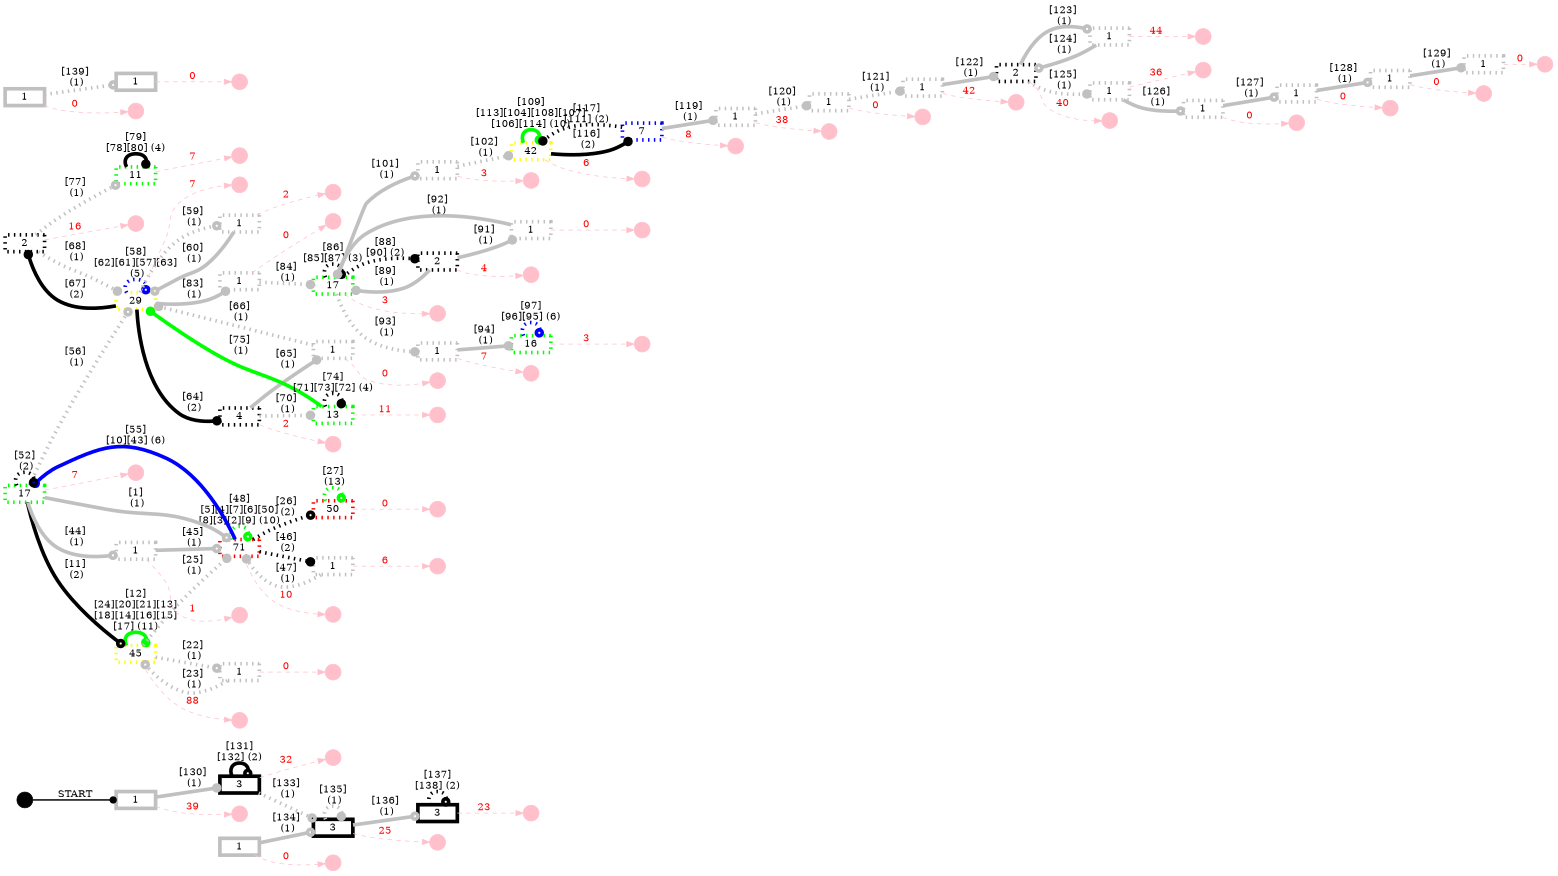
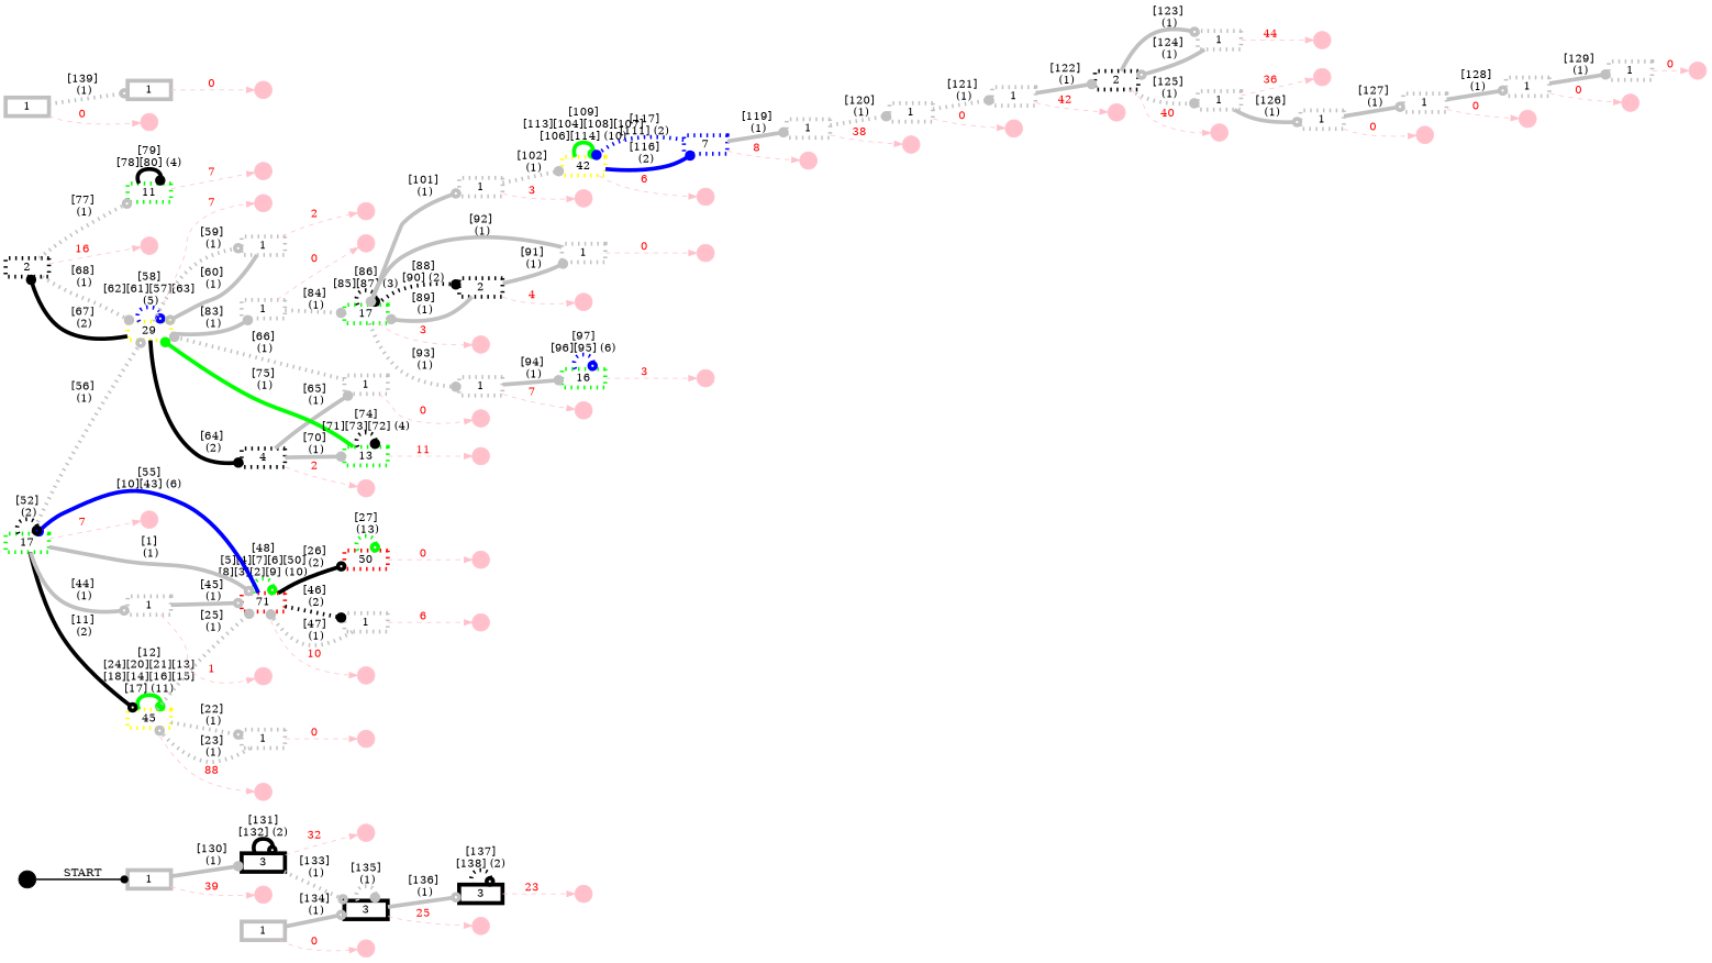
  digraph {
    rankdir=LR
    node [color=pink shape=point style=solid fixedsize=false fontcolor=black]
    edge [color=grey style=dashed penwidth=5]
    ENTRY [color=black height=0.3 fixedsize="" fontcolor=""]
    n2 [color=grey height=0.3 label=1 penwidth=5 shape=rect]
    n3 [color=black height=0.3 label=3 penwidth=5 shape=rect]
    uSR1ys4exmb49945797922 [fontcolor=pink height=0.3]
    n5 [color=green height=0.3 label=11 penwidth=5 shape=rect style=dotted]
    uSRctccre26e3348618199 [fontcolor=pink height=0.3]
    n7 [color=yellow height=0.3 label=29 penwidth=5 shape=rect style=dotted]
    n8 [color=grey height=0.3 label=1 penwidth=5 shape=rect style=dotted]
    n9 [color=black height=0.3 label=4 penwidth=5 shape=rect style=dotted]
    n10 [color=black height=0.3 label=2 penwidth=5 shape=rect style=dotted]
    n11 [color=grey height=0.3 label=1 penwidth=5 shape=rect style=dotted]
    uSR1gydz1119c2959523811 [fontcolor=pink height=0.3]
    n13 [color=green height=0.3 label=17 penwidth=5 shape=rect style=dotted]
    uSR4rkqdq1c3613337755 [fontcolor=pink height=0.3]
    n15 [color=grey height=0.3 label=1 penwidth=5 shape=rect style=dotted]
    n16 [color=black height=0.3 label=2 penwidth=5 shape=rect style=dotted]
    n17 [color=grey height=0.3 label=1 penwidth=5 shape=rect style=dotted]
    uSRtpp9291d21108131987 [fontcolor=pink height=0.3]
    n19 [color=yellow height=0.3 label=42 penwidth=5 shape=rect style=dotted]
    uSR19ksodq271734213595 [fontcolor=pink height=0.3]
    n21 [color=grey height=0.3 label=1 penwidth=5 shape=rect style=dotted]
    uSR1y3wwqw20d1235104920 [fontcolor=pink height=0.3]
    n23 [color=green height=0.3 label=16 penwidth=5 shape=rect style=dotted]
    uSRpqbmee2c11629289201 [fontcolor=pink height=0.3]
    n25 [color=black height=0.3 label=2 penwidth=5 shape=rect style=dotted]
    n26 [color=grey height=0.3 label=1 penwidth=5 shape=rect style=dotted]
    n27 [color=grey height=0.3 label=1 penwidth=5 shape=rect style=dotted]
    uSR1vzz8km13b11961975580 [fontcolor=pink height=0.3]
    uSR1z0wvv615551944790784 [fontcolor=pink height=0.3]
    n30 [color=grey height=0.3 label=1 penwidth=5 shape=rect style=dotted]
    uSRn8scck11892009010766 [fontcolor=pink height=0.3]
    n32 [color=yellow height=0.3 label=45 penwidth=5 shape=rect style=dotted]
    n33 [color=red height=0.3 label=71 penwidth=5 shape=rect style=dotted]
    n34 [color=grey height=0.3 label=1 penwidth=5 shape=rect style=dotted]
    uSRz4yekg58338414550 [fontcolor=pink height=0.3]
    n36 [color=grey height=0.3 label=1 penwidth=5 shape=rect style=dotted]
    n37 [color=red height=0.3 label=50 penwidth=5 shape=rect style=dotted]
    n38 [color=green height=0.3 label=17 penwidth=5 shape=rect style=dotted]
    uSR1nd9x6414e2307877123 [fontcolor=pink height=0.3]
    uSR1pdx4n65f6934260831 [fontcolor=pink height=0.3]
    n41 [color=grey height=0.3 label=1 penwidth=5 shape=rect style=dotted]
    uSR1oz6mhf2423302866810 [fontcolor=pink height=0.3]
    uSR1k3pzxt23d1115512589 [fontcolor=pink height=0.3]
    uSR14tsk4l1752632078229 [fontcolor=pink height=0.3]
    n45 [color=blue height=0.3 label=7 penwidth=5 shape=rect style=dotted]
    uSR1t5yjcp4543204213750 [fontcolor=pink height=0.3]
    n47 [color=green height=0.3 label=13 penwidth=5 shape=rect style=dotted]
    n48 [color=grey height=0.3 label=1 penwidth=5 shape=rect style=dotted]
    uSR19de3he23b1333424495 [fontcolor=pink height=0.3]
    uSR1no0ksx41e2623200056 [fontcolor=pink height=0.3]
    uSR4mzb462244275828291 [fontcolor=pink height=0.3]
    n52 [color=grey height=0.3 label=1 penwidth=5 shape=rect style=dotted]
    uSR1swggzf5f63221558736 [fontcolor=pink height=0.3]
    n54 [color=grey height=0.3 label=1 penwidth=5 shape=rect style=dotted]
    uSR1qvdybvcaf4137089283 [fontcolor=pink height=0.3]
    uSR144zc2i28b2864377794 [fontcolor=pink height=0.3]
    n57 [color=grey height=0.3 label=1 penwidth=5 shape=rect style=dotted]
    uSR7ldzry11573236102587 [fontcolor=pink height=0.3]
    uSRit234j1891698045338 [fontcolor=pink height=0.3]
    uSRucyl7c17053131475702 [fontcolor=pink height=0.3]
    uSR13y5cq625a659597692 [fontcolor=pink height=0.3]
    uSRkd1vuk1d72078707989 [fontcolor=pink height=0.3]
    n63 [color=black height=0.3 label=3 penwidth=5 shape=rect]
    uSRcddpead01841217744 [fontcolor=pink height=0.3]
    n65 [color=black height=0.3 label=3 penwidth=5 shape=rect]
    uSR6dr4w8902687609943 [fontcolor=pink height=0.3]
    uSR1proon62a43165722393 [fontcolor=pink height=0.3]
    n68 [color=grey height=0.3 label=1 penwidth=5 shape=rect]
    uSR166y2398b23467088795 [fontcolor=pink height=0.3]
    uSR16lxu8u8c61477540966 [fontcolor=pink height=0.3]
    n71 [color=grey height=0.3 label=1 penwidth=5 shape=rect style=dotted]
    uSR3cpahp9de2372120475 [fontcolor=pink height=0.3]
    n73 [color=grey height=0.3 label=1 penwidth=5 shape=rect style=dotted]
    uSRmfhq5e14113712300970 [fontcolor=pink height=0.3]
    n75 [color=grey height=0.3 label=1 penwidth=5 shape=rect style=dotted]
    uSRu83jbce332388039915 [fontcolor=pink height=0.3]
    uSR1ahamisfd7911770092 [fontcolor=pink height=0.3]
    n78 [color=grey height=0.3 label=1 penwidth=5 shape=rect]
    uSRf3e3kbfba2916766525 [fontcolor=pink height=0.3]
    n80 [color=grey height=0.3 label=1 penwidth=5 shape=rect]
    uSR1uzb5zofce224279199 [fontcolor=pink height=0.3]
    ENTRY -> n2 [arrowhead=dot color=black label=START style=bold penwidth=""]
    n2 -> n3 [arrowhead=dot label="[130]\n (1)" style=bold]
    n2 -> uSR1ys4exmb49945797922 [color=pink fontcolor=red label=39 penwidth=""]
    n3 -> n3 [arrowhead=odot color=black label="[131]\n[132] (2)" style=bold]
    n3 -> n63 [arrowhead=odot label="[133]\n (1)" style=dotted]
    n3 -> uSRcddpead01841217744 [color=pink fontcolor=red label=32 penwidth=""]
    n5 -> n5 [arrowhead=dot color=black label="[79]\n[78][80] (4)" style=bold]
    n5 -> uSRctccre26e3348618199 [color=pink fontcolor=red label=7 penwidth=""]
    n7 -> n7 [arrowhead=odot color=blue label="[58]\n[62][61][57][63]\n (5)" style=dotted]
    n7 -> n8 [arrowhead=dot label="[83]\n (1)" style=bold]
    n7 -> n9 [arrowhead=dot color=black label="[64]\n (2)" style=bold]
    n7 -> n10 [arrowhead=dot color=black label="[67]\n (2)" style=bold]
    n7 -> n11 [arrowhead=odot label="[59]\n (1)" style=dotted]
    n7 -> uSR1gydz1119c2959523811 [color=pink fontcolor=red label=7 penwidth=""]
    n8 -> n13 [arrowhead=dot label="[84]\n (1)" style=dotted]
    n8 -> uSR4rkqdq1c3613337755 [color=pink fontcolor=red label=0 penwidth=""]
-   n9 -> n47 [arrowhead=dot label="[70]\n (1)" style=dotted]
+   n9 -> n47 [arrowhead=dot label="[70]\n (1)" style=bold]
    n9 -> n48 [arrowhead=dot label="[65]\n (1)" style=bold]
    n9 -> uSR19de3he23b1333424495 [color=pink fontcolor=red label=2 penwidth=""]
    n10 -> n5 [arrowhead=odot label="[77]\n (1)" style=dotted]
    n10 -> n7 [arrowhead=dot label="[68]\n (1)" style=dotted]
    n10 -> uSR144zc2i28b2864377794 [color=pink fontcolor=red label=16 penwidth=""]
    n11 -> n7 [arrowhead=odot label="[60]\n (1)" style=bold]
    n11 -> uSRkd1vuk1d72078707989 [color=pink fontcolor=red label=2 penwidth=""]
    n13 -> n13 [arrowhead=odot color=black label="[86]\n[85][87] (3)" style=dotted]
    n13 -> n15 [arrowhead=odot label="[101]\n (1)" style=bold]
    n13 -> n16 [arrowhead=dot color=black label="[88]\n[90] (2)" style=dotted]
    n13 -> n17 [arrowhead=dot label="[93]\n (1)" style=dotted]
    n13 -> uSRtpp9291d21108131987 [color=pink fontcolor=red label=3 penwidth=""]
    n15 -> n19 [arrowhead=dot label="[102]\n (1)" style=dotted]
    n15 -> uSR19ksodq271734213595 [color=pink fontcolor=red label=3 penwidth=""]
    n16 -> n13 [arrowhead=dot label="[89]\n (1)" style=bold]
    n16 -> n21 [arrowhead=dot label="[91]\n (1)" style=bold]
    n16 -> uSR1y3wwqw20d1235104920 [color=pink fontcolor=red label=4 penwidth=""]
    n17 -> n23 [arrowhead=dot label="[94]\n (1)" style=bold]
    n17 -> uSRpqbmee2c11629289201 [color=pink fontcolor=red label=7 penwidth=""]
    n19 -> n19 [arrowhead=dot color=green label="[109]\n[113][104][108][107]\n[106][114] (10)" style=bold]
-   n19 -> n45 [arrowhead=dot color=black label="[116]\n (2)" style=bold]
+   n19 -> n45 [arrowhead=dot color=blue label="[116]\n (2)" style=bold]
    n19 -> uSR1t5yjcp4543204213750 [color=pink fontcolor=red label=6 penwidth=""]
    n21 -> n13 [arrowhead=dot label="[92]\n (1)" style=bold]
    n21 -> uSR13y5cq625a659597692 [color=pink fontcolor=red label=0 penwidth=""]
    n23 -> n23 [arrowhead=odot color=blue label="[97]\n[96][95] (6)" style=dotted]
    n23 -> uSR1proon62a43165722393 [color=pink fontcolor=red label=3 penwidth=""]
    n25 -> n26 [arrowhead=odot label="[123]\n (1)" style=bold]
    n25 -> n27 [arrowhead=dot label="[125]\n (1)" style=dotted]
    n25 -> uSR1vzz8km13b11961975580 [color=pink fontcolor=red label=40 penwidth=""]
    n26 -> n25 [arrowhead=odot label="[124]\n (1)" style=bold]
    n26 -> uSR1z0wvv615551944790784 [color=pink fontcolor=red label=44 penwidth=""]
    n27 -> n30 [arrowhead=odot label="[126]\n (1)" style=bold]
    n27 -> uSRn8scck11892009010766 [color=pink fontcolor=red label=36 penwidth=""]
    n30 -> n73 [arrowhead=odot label="[127]\n (1)" style=bold]
    n30 -> uSRmfhq5e14113712300970 [color=pink fontcolor=red label=0 penwidth=""]
    n32 -> n32 [arrowhead=dot color=green label="[12]\n[24][20][21][13]\n[18][14][16][15]\n[17] (11)" style=bold]
    n32 -> n33 [arrowhead=dot label="[25]\n (1)" style=dotted]
    n32 -> n34 [arrowhead=odot label="[22]\n (1)" style=dotted]
    n32 -> uSRz4yekg58338414550 [color=pink fontcolor=red label=88 penwidth=""]
    n33 -> n33 [arrowhead=odot color=green label="[48]\n[5][4][7][6][50]\n[8][3][2][9] (10)" style=dotted]
    n33 -> n36 [arrowhead=dot color=black label="[46]\n (2)" style=dotted]
-   n33 -> n37 [arrowhead=odot color=black label="[26]\n (2)" style=dotted]
+   n33 -> n37 [arrowhead=odot color=black label="[26]\n (2)" style=bold]
    n33 -> n38 [arrowhead=dot color=blue label="[55]\n[10][43] (6)" style=bold]
    n33 -> uSR1nd9x6414e2307877123 [color=pink fontcolor=red label=10 penwidth=""]
    n34 -> n32 [arrowhead=odot label="[23]\n (1)" style=dotted]
    n34 -> uSR1pdx4n65f6934260831 [color=pink fontcolor=red label=0 penwidth=""]
    n36 -> n33 [arrowhead=dot label="[47]\n (1)" style=dotted]
    n36 -> uSR1k3pzxt23d1115512589 [color=pink fontcolor=red label=6 penwidth=""]
    n37 -> n37 [arrowhead=odot color=green label="[27]\n (13)" style=dotted]
    n37 -> uSR14tsk4l1752632078229 [color=pink fontcolor=red label=0 penwidth=""]
    n38 -> n7 [arrowhead=odot label="[56]\n (1)" style=dotted]
    n38 -> n32 [arrowhead=odot color=black label="[11]\n (2)" style=bold]
    n38 -> n33 [arrowhead=odot label="[1]\n (1)" style=bold]
    n38 -> n38 [arrowhead=odot color=black label="[52]\n (2)" style=dotted]
    n38 -> n41 [arrowhead=odot label="[44]\n (1)" style=bold]
    n38 -> uSRit234j1891698045338 [color=pink fontcolor=red label=7 penwidth=""]
    n41 -> n33 [arrowhead=odot label="[45]\n (1)" style=bold]
    n41 -> uSR1oz6mhf2423302866810 [color=pink fontcolor=red label=1 penwidth=""]
-   n45 -> n19 [arrowhead=dot color=black label="[117]\n[111] (2)" style=dotted]
+   n45 -> n19 [arrowhead=dot color=blue label="[117]\n[111] (2)" style=dotted]
    n45 -> n52 [arrowhead=dot label="[119]\n (1)" style=bold]
    n45 -> uSR1swggzf5f63221558736 [color=pink fontcolor=red label=8 penwidth=""]
    n47 -> n7 [arrowhead=dot color=green label="[75]\n (1)" style=bold]
    n47 -> n47 [arrowhead=dot color=black label="[74]\n[71][73][72] (4)" style=dotted]
    n47 -> uSR1no0ksx41e2623200056 [color=pink fontcolor=red label=11 penwidth=""]
    n48 -> n7 [arrowhead=dot label="[66]\n (1)" style=dotted]
    n48 -> uSR4mzb462244275828291 [color=pink fontcolor=red label=0 penwidth=""]
    n52 -> n54 [arrowhead=dot label="[120]\n (1)" style=dotted]
    n52 -> uSR1qvdybvcaf4137089283 [color=pink fontcolor=red label=38 penwidth=""]
    n54 -> n57 [arrowhead=dot label="[121]\n (1)" style=dotted]
    n54 -> uSR7ldzry11573236102587 [color=pink fontcolor=red label=0 penwidth=""]
    n57 -> n25 [arrowhead=dot label="[122]\n (1)" style=bold]
    n57 -> uSRucyl7c17053131475702 [color=pink fontcolor=red label=42 penwidth=""]
    n63 -> n63 [arrowhead=dot label="[135]\n (1)" style=dotted]
    n63 -> n65 [arrowhead=odot label="[136]\n (1)" style=bold]
    n63 -> uSR6dr4w8902687609943 [color=pink fontcolor=red label=25 penwidth=""]
    n65 -> n65 [arrowhead=odot color=black label="[137]\n[138] (2)" style=dotted]
    n65 -> uSR16lxu8u8c61477540966 [color=pink fontcolor=red label=23 penwidth=""]
    n68 -> n63 [arrowhead=odot label="[134]\n (1)" style=bold]
    n68 -> uSR166y2398b23467088795 [color=pink fontcolor=red label=0 penwidth=""]
    n71 -> uSR3cpahp9de2372120475 [color=pink fontcolor=red label=0 penwidth=""]
    n73 -> n75 [arrowhead=odot label="[128]\n (1)" style=bold]
    n73 -> uSRu83jbce332388039915 [color=pink fontcolor=red label=0 penwidth=""]
    n75 -> n71 [arrowhead=dot label="[129]\n (1)" style=bold]
    n75 -> uSR1ahamisfd7911770092 [color=pink fontcolor=red label=0 penwidth=""]
    n78 -> uSRf3e3kbfba2916766525 [color=pink fontcolor=red label=0 penwidth=""]
    n80 -> n78 [arrowhead=odot label="[139]\n (1)" style=dotted]
    n80 -> uSR1uzb5zofce224279199 [color=pink fontcolor=red label=0 penwidth=""]
  }
